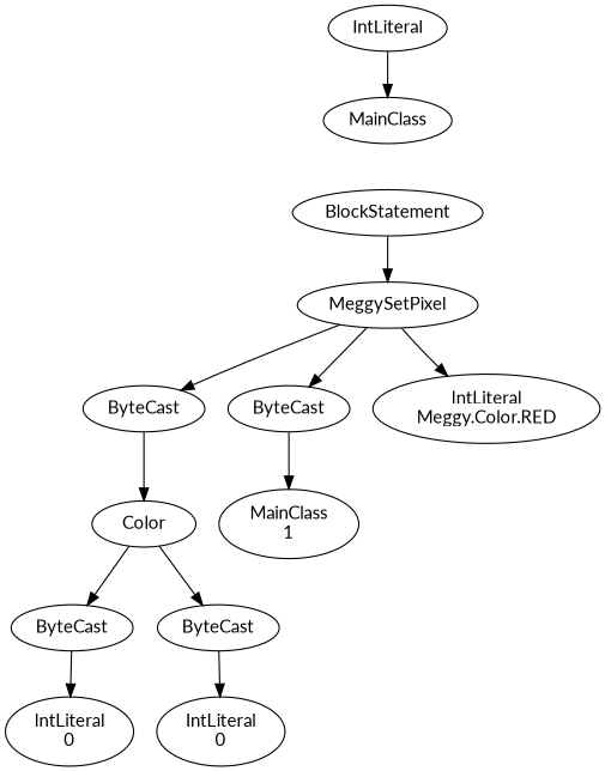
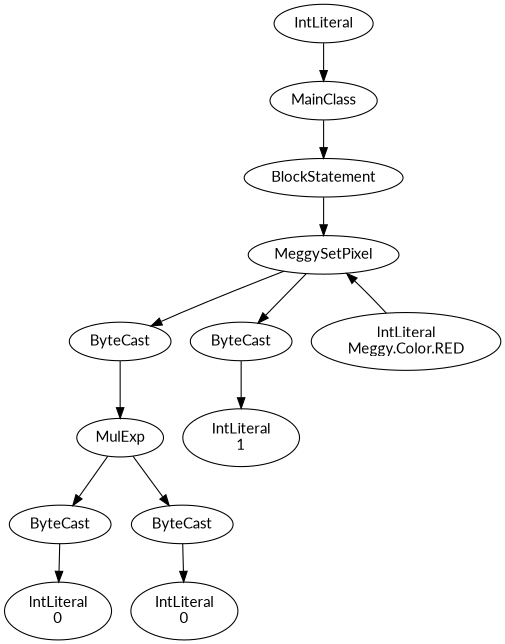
  digraph {
    fontname=Lato
    node [fontname=Lato]
    edge [fontname=Lato]
    n1 [label=IntLiteral]
    n2 [label=MainClass]
    n3 [label=BlockStatement]
    n4 [label=MeggySetPixel]
    n5 [label=ByteCast]
    n6 [label=ByteCast]
    n7 [label="IntLiteral\nMeggy.Color.RED"]
-   n8 [label=Color]
-   n9 [label="MainClass\n1"]
+   n8 [label=MulExp]
+   n9 [label="IntLiteral\n1"]
    n10 [label=ByteCast]
    n11 [label=ByteCast]
    n12 [label="IntLiteral\n0"]
    n13 [label="IntLiteral\n0"]
    n1 -> n2
+   n2 -> n3
    n3 -> n4
    n4 -> n5
    n4 -> n6
-   n4 -> n7
+   n7 -> n4
    n5 -> n8
    n6 -> n9
    n8 -> n10
    n8 -> n11
    n10 -> n12
    n11 -> n13
  }
